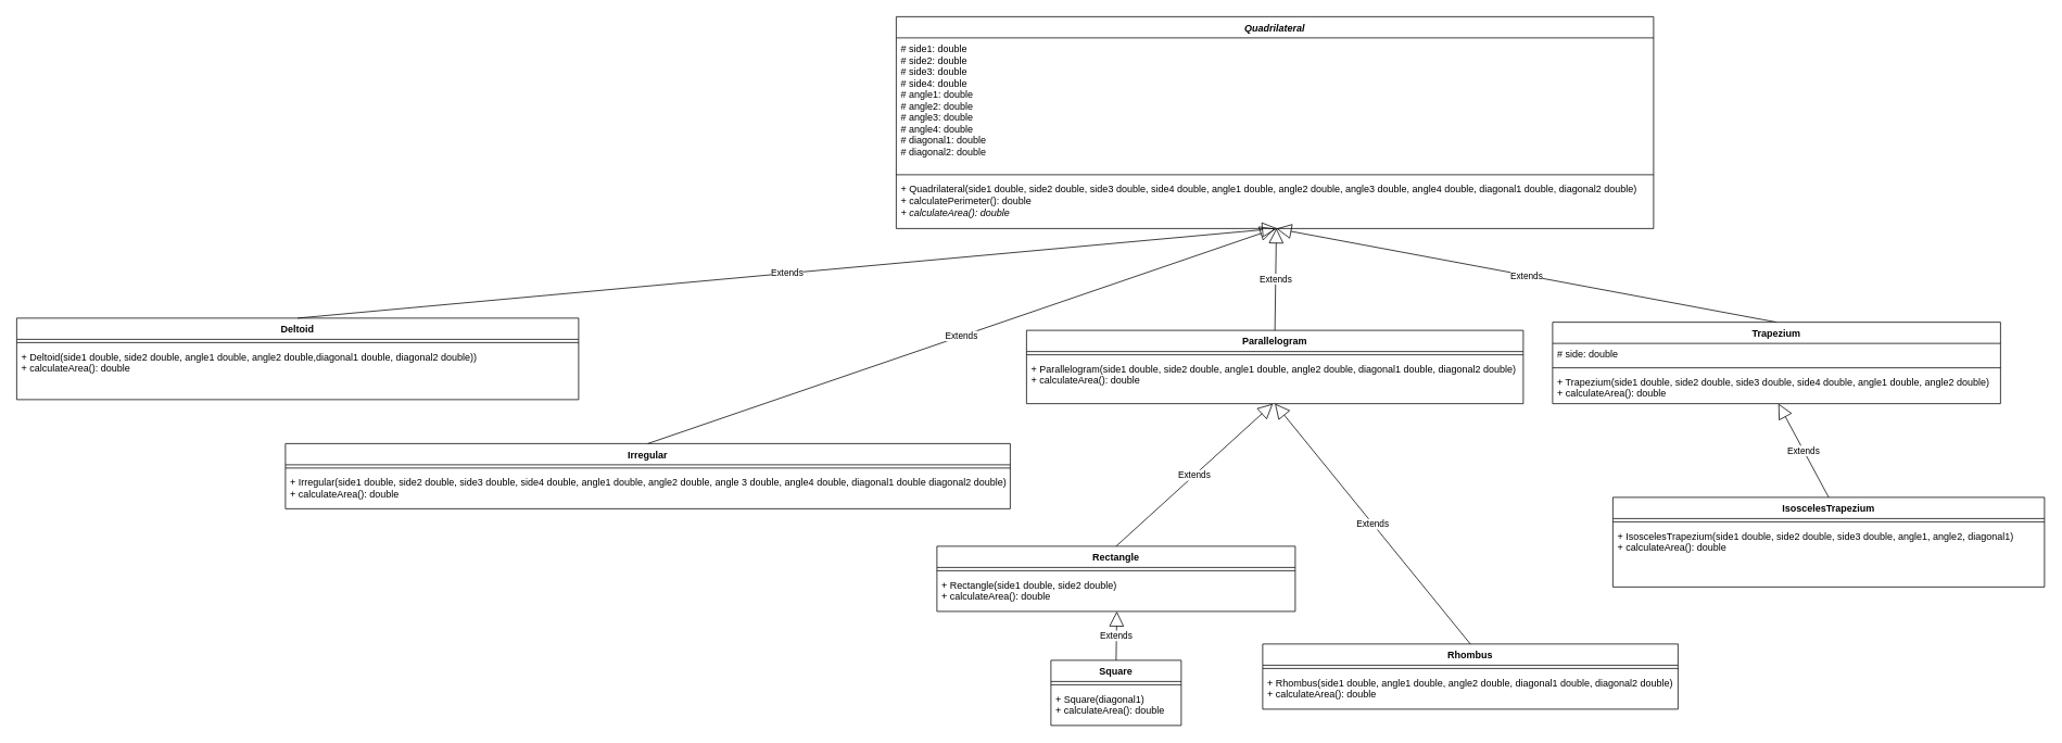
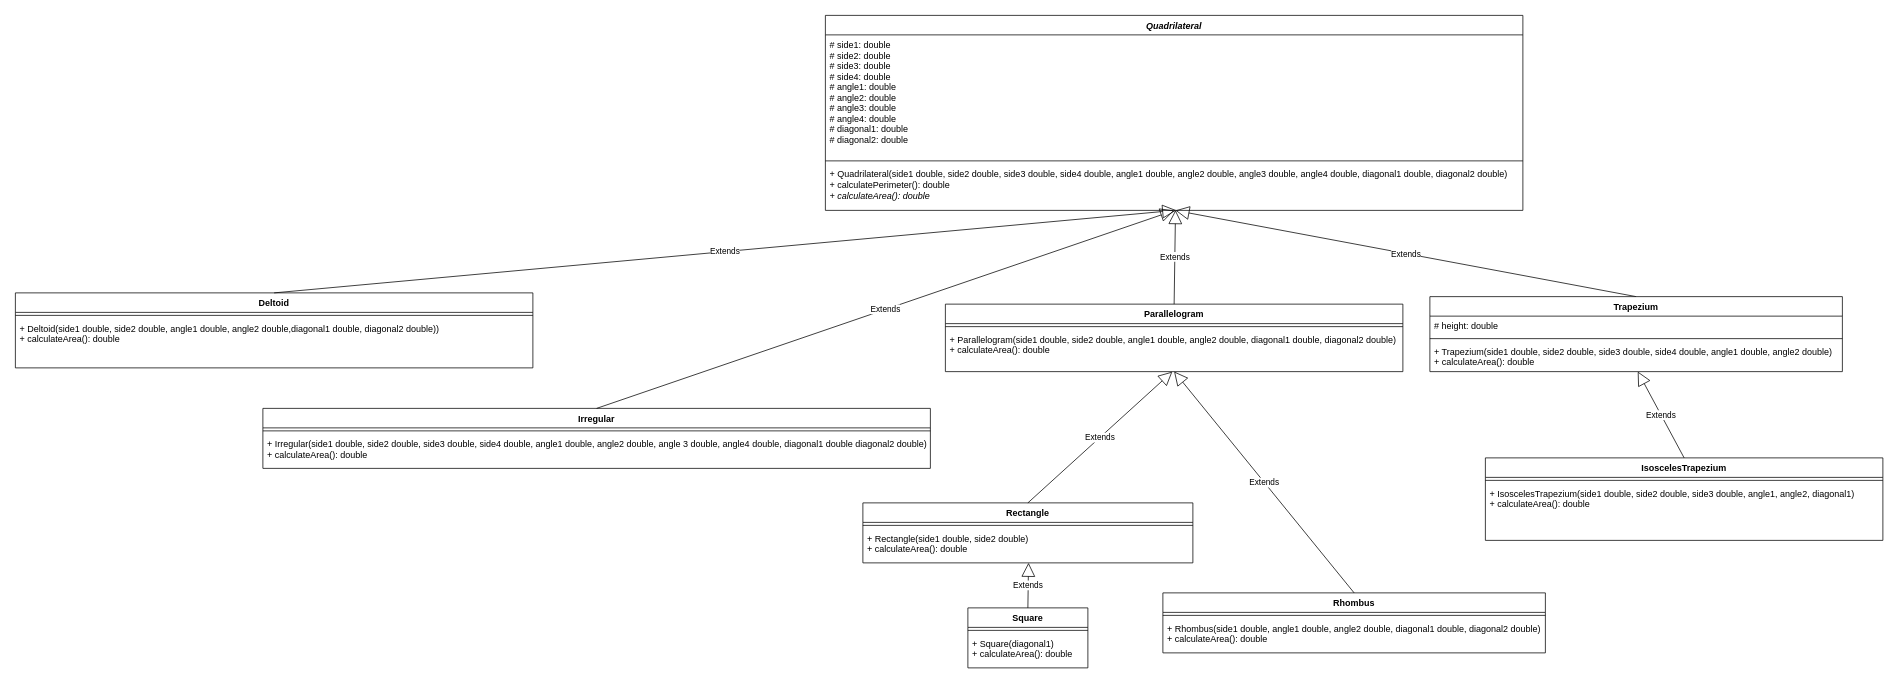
  <mxCell id="0" />
  <mxCell id="1" parent="0" />
  <mxCell id="2" value="Quadrilateral" style="swimlane;fontStyle=3;align=center;verticalAlign=top;childLayout=stackLayout;horizontal=1;startSize=26;horizontalStack=0;resizeParent=1;resizeParentMax=0;resizeLast=0;collapsible=1;marginBottom=0;" parent="1" vertex="1"><mxGeometry x="1100" y="20" width="930" height="260" as="geometry"><mxRectangle x="354" y="40" width="110" height="30" as="alternateBounds" /></mxGeometry></mxCell>
  <mxCell id="3" value="# side1: double&#10;# side2: double&#10;# side3: double&#10;# side4: double&#10;# angle1: double&#10;# angle2: double&#10;# angle3: double&#10;# angle4: double&#10;# diagonal1: double&#10;# diagonal2: double" style="text;strokeColor=none;fillColor=none;align=left;verticalAlign=top;spacingLeft=4;spacingRight=4;overflow=hidden;rotatable=0;points=[[0,0.5],[1,0.5]];portConstraint=eastwest;" parent="2" vertex="1"><mxGeometry y="26" width="930" height="164" as="geometry" /></mxCell>
  <mxCell id="4" value="" style="line;strokeWidth=1;fillColor=none;align=left;verticalAlign=middle;spacingTop=-1;spacingLeft=3;spacingRight=3;rotatable=0;labelPosition=right;points=[];portConstraint=eastwest;strokeColor=inherit;" parent="2" vertex="1"><mxGeometry y="190" width="930" height="8" as="geometry" /></mxCell>
  <mxCell id="5" value="+ Quadrilateral(side1 double, side2 double, side3 double, side4 double, angle1 double, angle2 double, angle3 double, angle4 double, diagonal1 double, diagonal2 double)&lt;br&gt;+ calculatePerimeter(): double&lt;br&gt;&lt;i&gt;+ calculateArea(): double&lt;/i&gt;" style="text;strokeColor=none;fillColor=none;align=left;verticalAlign=top;spacingLeft=4;spacingRight=4;overflow=hidden;rotatable=0;points=[[0,0.5],[1,0.5]];portConstraint=eastwest;html=1;" parent="2" vertex="1"><mxGeometry y="198" width="930" height="62" as="geometry" /></mxCell>
  <mxCell id="6" value="Parallelogram" style="swimlane;fontStyle=1;align=center;verticalAlign=top;childLayout=stackLayout;horizontal=1;startSize=26;horizontalStack=0;resizeParent=1;resizeParentMax=0;resizeLast=0;collapsible=1;marginBottom=0;" parent="1" vertex="1"><mxGeometry x="1260" y="405" width="610" height="90" as="geometry" /></mxCell>
  <mxCell id="7" value="" style="line;strokeWidth=1;fillColor=none;align=left;verticalAlign=middle;spacingTop=-1;spacingLeft=3;spacingRight=3;rotatable=0;labelPosition=right;points=[];portConstraint=eastwest;strokeColor=inherit;" parent="6" vertex="1"><mxGeometry y="26" width="610" height="8" as="geometry" /></mxCell>
  <mxCell id="8" value="+ Parallelogram(side1 double, side2 double, angle1 double, angle2 double, diagonal1 double, diagonal2 double)&#10;+ calculateArea(): double" style="text;strokeColor=none;fillColor=none;align=left;verticalAlign=top;spacingLeft=4;spacingRight=4;overflow=hidden;rotatable=0;points=[[0,0.5],[1,0.5]];portConstraint=eastwest;" parent="6" vertex="1"><mxGeometry y="34" width="610" height="56" as="geometry" /></mxCell>
  <mxCell id="9" value="Deltoid" style="swimlane;fontStyle=1;align=center;verticalAlign=top;childLayout=stackLayout;horizontal=1;startSize=26;horizontalStack=0;resizeParent=1;resizeParentMax=0;resizeLast=0;collapsible=1;marginBottom=0;" parent="1" vertex="1"><mxGeometry x="20" y="390" width="690" height="100" as="geometry" /></mxCell>
  <mxCell id="10" value="" style="line;strokeWidth=1;fillColor=none;align=left;verticalAlign=middle;spacingTop=-1;spacingLeft=3;spacingRight=3;rotatable=0;labelPosition=right;points=[];portConstraint=eastwest;strokeColor=inherit;" parent="9" vertex="1"><mxGeometry y="26" width="690" height="8" as="geometry" /></mxCell>
  <mxCell id="11" value="+ Deltoid(side1 double, side2 double, angle1 double, angle2 double,diagonal1 double, diagonal2 double))&#10;+ calculateArea(): double" style="text;strokeColor=none;fillColor=none;align=left;verticalAlign=top;spacingLeft=4;spacingRight=4;overflow=hidden;rotatable=0;points=[[0,0.5],[1,0.5]];portConstraint=eastwest;" parent="9" vertex="1"><mxGeometry y="34" width="690" height="66" as="geometry" /></mxCell>
  <mxCell id="12" value="Irregular" style="swimlane;fontStyle=1;align=center;verticalAlign=top;childLayout=stackLayout;horizontal=1;startSize=26;horizontalStack=0;resizeParent=1;resizeParentMax=0;resizeLast=0;collapsible=1;marginBottom=0;" parent="1" vertex="1"><mxGeometry x="350" y="544" width="890" height="80" as="geometry" /></mxCell>
  <mxCell id="13" value="" style="line;strokeWidth=1;fillColor=none;align=left;verticalAlign=middle;spacingTop=-1;spacingLeft=3;spacingRight=3;rotatable=0;labelPosition=right;points=[];portConstraint=eastwest;strokeColor=inherit;" parent="12" vertex="1"><mxGeometry y="26" width="890" height="8" as="geometry" /></mxCell>
  <mxCell id="14" value="+ Irregular(side1 double, side2 double, side3 double, side4 double, angle1 double, angle2 double, angle 3 double, angle4 double, diagonal1 double diagonal2 double)&#10;+ calculateArea(): double" style="text;strokeColor=none;fillColor=none;align=left;verticalAlign=top;spacingLeft=4;spacingRight=4;overflow=hidden;rotatable=0;points=[[0,0.5],[1,0.5]];portConstraint=eastwest;" parent="12" vertex="1"><mxGeometry y="34" width="890" height="46" as="geometry" /></mxCell>
  <mxCell id="15" value="IsoscelesTrapezium" style="swimlane;fontStyle=1;align=center;verticalAlign=top;childLayout=stackLayout;horizontal=1;startSize=26;horizontalStack=0;resizeParent=1;resizeParentMax=0;resizeLast=0;collapsible=1;marginBottom=0;" parent="1" vertex="1"><mxGeometry x="1980" y="610" width="530" height="110" as="geometry" /></mxCell>
  <mxCell id="16" value="" style="line;strokeWidth=1;fillColor=none;align=left;verticalAlign=middle;spacingTop=-1;spacingLeft=3;spacingRight=3;rotatable=0;labelPosition=right;points=[];portConstraint=eastwest;strokeColor=inherit;" parent="15" vertex="1"><mxGeometry y="26" width="530" height="8" as="geometry" /></mxCell>
  <mxCell id="17" value="+ IsoscelesTrapezium(side1 double, side2 double, side3 double, angle1, angle2, diagonal1)&#10;+ calculateArea(): double" style="text;strokeColor=none;fillColor=none;align=left;verticalAlign=top;spacingLeft=4;spacingRight=4;overflow=hidden;rotatable=0;points=[[0,0.5],[1,0.5]];portConstraint=eastwest;" parent="15" vertex="1"><mxGeometry y="34" width="530" height="76" as="geometry" /></mxCell>
  <mxCell id="18" value="Rectangle" style="swimlane;fontStyle=1;align=center;verticalAlign=top;childLayout=stackLayout;horizontal=1;startSize=26;horizontalStack=0;resizeParent=1;resizeParentMax=0;resizeLast=0;collapsible=1;marginBottom=0;" parent="1" vertex="1"><mxGeometry x="1150" y="670" width="440" height="80" as="geometry" /></mxCell>
  <mxCell id="19" value="" style="line;strokeWidth=1;fillColor=none;align=left;verticalAlign=middle;spacingTop=-1;spacingLeft=3;spacingRight=3;rotatable=0;labelPosition=right;points=[];portConstraint=eastwest;strokeColor=inherit;" parent="18" vertex="1"><mxGeometry y="26" width="440" height="8" as="geometry" /></mxCell>
  <mxCell id="20" value="+ Rectangle(side1 double, side2 double)&#10;+ calculateArea(): double" style="text;strokeColor=none;fillColor=none;align=left;verticalAlign=top;spacingLeft=4;spacingRight=4;overflow=hidden;rotatable=0;points=[[0,0.5],[1,0.5]];portConstraint=eastwest;" parent="18" vertex="1"><mxGeometry y="34" width="440" height="46" as="geometry" /></mxCell>
  <mxCell id="21" value="Rhombus" style="swimlane;fontStyle=1;align=center;verticalAlign=top;childLayout=stackLayout;horizontal=1;startSize=26;horizontalStack=0;resizeParent=1;resizeParentMax=0;resizeLast=0;collapsible=1;marginBottom=0;" parent="1" vertex="1"><mxGeometry x="1550" y="790" width="510" height="80" as="geometry" /></mxCell>
  <mxCell id="22" value="" style="line;strokeWidth=1;fillColor=none;align=left;verticalAlign=middle;spacingTop=-1;spacingLeft=3;spacingRight=3;rotatable=0;labelPosition=right;points=[];portConstraint=eastwest;strokeColor=inherit;" parent="21" vertex="1"><mxGeometry y="26" width="510" height="8" as="geometry" /></mxCell>
  <mxCell id="23" value="+ Rhombus(side1 double, angle1 double, angle2 double, diagonal1 double, diagonal2 double)&#10;+ calculateArea(): double" style="text;strokeColor=none;fillColor=none;align=left;verticalAlign=top;spacingLeft=4;spacingRight=4;overflow=hidden;rotatable=0;points=[[0,0.5],[1,0.5]];portConstraint=eastwest;" parent="21" vertex="1"><mxGeometry y="34" width="510" height="46" as="geometry" /></mxCell>
  <mxCell id="24" value="Square" style="swimlane;fontStyle=1;align=center;verticalAlign=top;childLayout=stackLayout;horizontal=1;startSize=26;horizontalStack=0;resizeParent=1;resizeParentMax=0;resizeLast=0;collapsible=1;marginBottom=0;" parent="1" vertex="1"><mxGeometry x="1290" y="810" width="160" height="80" as="geometry" /></mxCell>
  <mxCell id="25" value="" style="line;strokeWidth=1;fillColor=none;align=left;verticalAlign=middle;spacingTop=-1;spacingLeft=3;spacingRight=3;rotatable=0;labelPosition=right;points=[];portConstraint=eastwest;strokeColor=inherit;" parent="24" vertex="1"><mxGeometry y="26" width="160" height="8" as="geometry" /></mxCell>
  <mxCell id="26" value="+ Square(diagonal1)&#10;+ calculateArea(): double" style="text;strokeColor=none;fillColor=none;align=left;verticalAlign=top;spacingLeft=4;spacingRight=4;overflow=hidden;rotatable=0;points=[[0,0.5],[1,0.5]];portConstraint=eastwest;" parent="24" vertex="1"><mxGeometry y="34" width="160" height="46" as="geometry" /></mxCell>
  <mxCell id="27" value="Extends" style="endArrow=block;endSize=16;endFill=0;html=1;exitX=0.5;exitY=0;exitDx=0;exitDy=0;entryX=0.502;entryY=0.995;entryDx=0;entryDy=0;entryPerimeter=0;" parent="1" source="6" target="5" edge="1"><mxGeometry width="160" relative="1" as="geometry"><mxPoint x="910" y="280" as="sourcePoint" /><mxPoint x="1070" y="280" as="targetPoint" /></mxGeometry></mxCell>
  <mxCell id="28" value="Extends" style="endArrow=block;endSize=16;endFill=0;html=1;exitX=0.5;exitY=0;exitDx=0;exitDy=0;entryX=0.502;entryY=1.002;entryDx=0;entryDy=0;entryPerimeter=0;" parent="1" source="35" target="5" edge="1"><mxGeometry width="160" relative="1" as="geometry"><mxPoint x="1335" y="320" as="sourcePoint" /><mxPoint x="1335.82" y="199.69" as="targetPoint" /></mxGeometry></mxCell>
  <mxCell id="29" value="Extends" style="endArrow=block;endSize=16;endFill=0;html=1;exitX=0.5;exitY=0;exitDx=0;exitDy=0;entryX=0.5;entryY=1.003;entryDx=0;entryDy=0;entryPerimeter=0;" parent="1" source="12" target="5" edge="1"><mxGeometry width="160" relative="1" as="geometry"><mxPoint x="790" y="470" as="sourcePoint" /><mxPoint x="1330" y="190" as="targetPoint" /></mxGeometry></mxCell>
  <mxCell id="30" value="Extends" style="endArrow=block;endSize=16;endFill=0;html=1;exitX=0.5;exitY=0;exitDx=0;exitDy=0;entryX=0.503;entryY=0.998;entryDx=0;entryDy=0;entryPerimeter=0;" parent="1" source="9" target="5" edge="1"><mxGeometry width="160" relative="1" as="geometry"><mxPoint x="360" y="340" as="sourcePoint" /><mxPoint x="1330" y="190" as="targetPoint" /></mxGeometry></mxCell>
  <mxCell id="31" value="Extends" style="endArrow=block;endSize=16;endFill=0;html=1;exitX=0.5;exitY=0;exitDx=0;exitDy=0;entryX=0.504;entryY=0.998;entryDx=0;entryDy=0;entryPerimeter=0;" parent="1" source="15" target="38" edge="1"><mxGeometry width="160" relative="1" as="geometry"><mxPoint x="2050" y="550" as="sourcePoint" /><mxPoint x="2210" y="550" as="targetPoint" /></mxGeometry></mxCell>
  <mxCell id="32" value="Extends" style="endArrow=block;endSize=16;endFill=0;html=1;exitX=0.5;exitY=0;exitDx=0;exitDy=0;entryX=0.496;entryY=1.002;entryDx=0;entryDy=0;entryPerimeter=0;" parent="1" source="18" target="8" edge="1"><mxGeometry width="160" relative="1" as="geometry"><mxPoint x="1470" y="640" as="sourcePoint" /><mxPoint x="1630" y="640" as="targetPoint" /></mxGeometry></mxCell>
  <mxCell id="33" value="Extends" style="endArrow=block;endSize=16;endFill=0;html=1;exitX=0.5;exitY=0;exitDx=0;exitDy=0;entryX=0.5;entryY=0.998;entryDx=0;entryDy=0;entryPerimeter=0;" parent="1" source="21" target="8" edge="1"><mxGeometry width="160" relative="1" as="geometry"><mxPoint x="1700" y="630" as="sourcePoint" /><mxPoint x="1690" y="530" as="targetPoint" /></mxGeometry></mxCell>
  <mxCell id="34" value="Extends" style="endArrow=block;endSize=16;endFill=0;html=1;exitX=0.5;exitY=0;exitDx=0;exitDy=0;entryX=0.502;entryY=0.999;entryDx=0;entryDy=0;entryPerimeter=0;" parent="1" source="24" target="20" edge="1"><mxGeometry width="160" relative="1" as="geometry"><mxPoint x="1490" y="870" as="sourcePoint" /><mxPoint x="1650" y="870" as="targetPoint" /></mxGeometry></mxCell>
  <mxCell id="35" value="Trapezium" style="swimlane;fontStyle=1;align=center;verticalAlign=top;childLayout=stackLayout;horizontal=1;startSize=26;horizontalStack=0;resizeParent=1;resizeParentMax=0;resizeLast=0;collapsible=1;marginBottom=0;" vertex="1" parent="1"><mxGeometry x="1906" y="395" width="550" height="100" as="geometry" /></mxCell>
- <mxCell id="36" value="# side: double" style="text;strokeColor=none;fillColor=none;align=left;verticalAlign=top;spacingLeft=4;spacingRight=4;overflow=hidden;rotatable=0;points=[[0,0.5],[1,0.5]];portConstraint=eastwest;" vertex="1" parent="35"><mxGeometry y="26" width="550" height="26" as="geometry" /></mxCell>
+ <mxCell id="36" value="# height: double" style="text;strokeColor=none;fillColor=none;align=left;verticalAlign=top;spacingLeft=4;spacingRight=4;overflow=hidden;rotatable=0;points=[[0,0.5],[1,0.5]];portConstraint=eastwest;" vertex="1" parent="35"><mxGeometry y="26" width="550" height="26" as="geometry" /></mxCell>
  <mxCell id="37" value="" style="line;strokeWidth=1;fillColor=none;align=left;verticalAlign=middle;spacingTop=-1;spacingLeft=3;spacingRight=3;rotatable=0;labelPosition=right;points=[];portConstraint=eastwest;strokeColor=inherit;" vertex="1" parent="35"><mxGeometry y="52" width="550" height="8" as="geometry" /></mxCell>
  <mxCell id="38" value="+ Trapezium(side1 double, side2 double, side3 double, side4 double, angle1 double, angle2 double)&#10;+ calculateArea(): double" style="text;strokeColor=none;fillColor=none;align=left;verticalAlign=top;spacingLeft=4;spacingRight=4;overflow=hidden;rotatable=0;points=[[0,0.5],[1,0.5]];portConstraint=eastwest;" vertex="1" parent="35"><mxGeometry y="60" width="550" height="40" as="geometry" /></mxCell>
